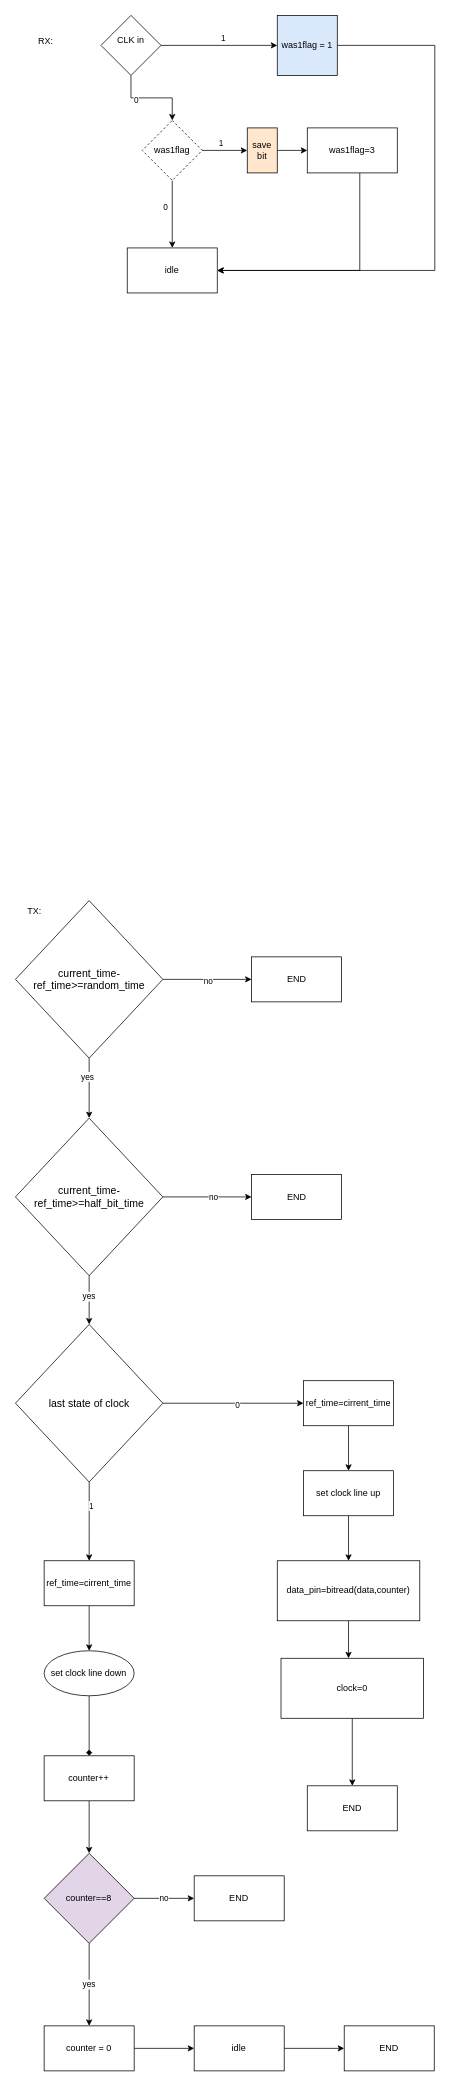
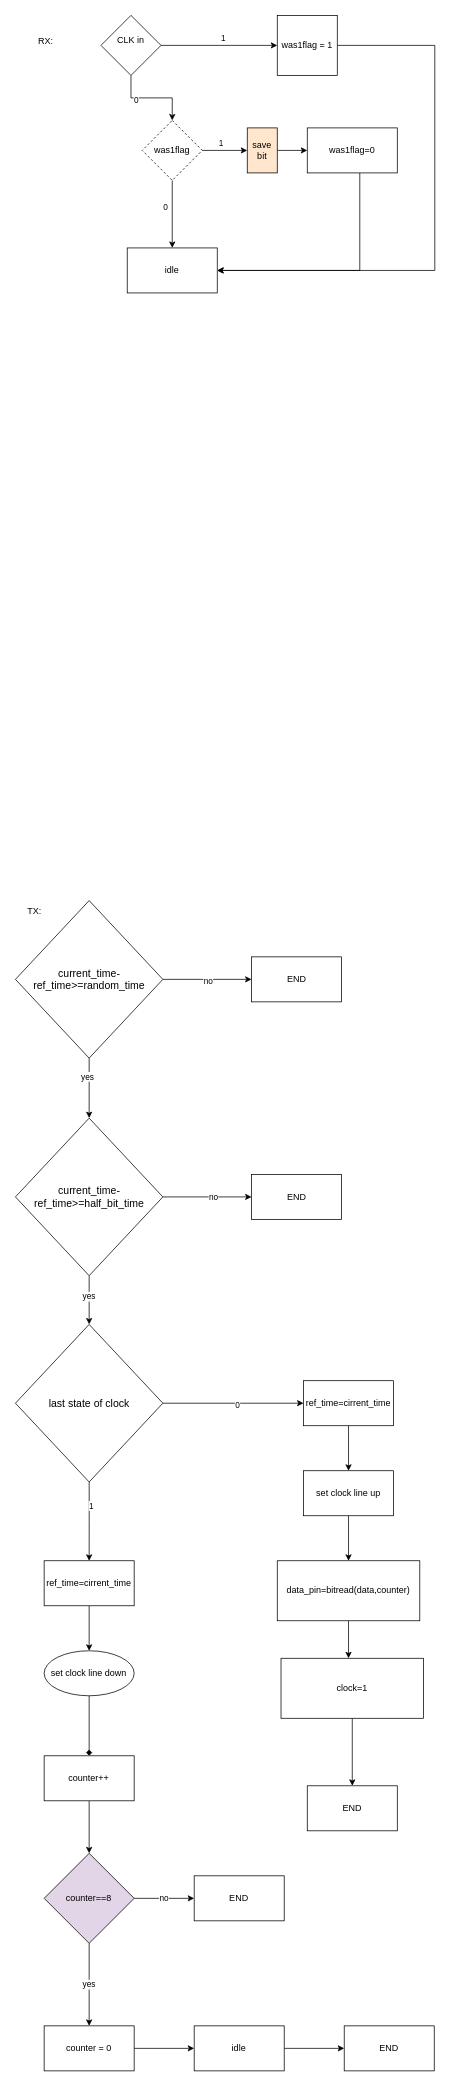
  <mxCell id="0" />
  <mxCell id="1" parent="0" />
  <mxCell id="2" style="edgeStyle=orthogonalEdgeStyle;rounded=0;orthogonalLoop=1;jettySize=auto;html=1;entryX=0;entryY=0.5;entryDx=0;entryDy=0;exitX=1;exitY=0.5;exitDx=0;exitDy=0;" parent="1" source="6" target="8" edge="1"><mxGeometry relative="1" as="geometry"><mxPoint x="339" y="50" as="targetPoint" /><mxPoint x="269" y="50" as="sourcePoint" /></mxGeometry></mxCell>
  <mxCell id="3" value="&lt;div&gt;1&lt;/div&gt;" style="edgeLabel;html=1;align=center;verticalAlign=middle;resizable=0;points=[];" parent="2" vertex="1" connectable="0"><mxGeometry x="0.177" y="-1" relative="1" as="geometry"><mxPoint x="-9" y="-11" as="offset" /></mxGeometry></mxCell>
  <mxCell id="4" value="" style="edgeStyle=orthogonalEdgeStyle;rounded=0;orthogonalLoop=1;jettySize=auto;html=1;" parent="1" source="6" target="13" edge="1"><mxGeometry relative="1" as="geometry" /></mxCell>
  <mxCell id="5" value="0" style="edgeLabel;html=1;align=center;verticalAlign=middle;resizable=0;points=[];" parent="4" vertex="1" connectable="0"><mxGeometry x="-0.24" y="-2" relative="1" as="geometry"><mxPoint x="-8" as="offset" /></mxGeometry></mxCell>
  <mxCell id="6" value="&#10;CLK in&#10;&#10;" style="rhombus;whiteSpace=wrap;html=1;" parent="1" vertex="1"><mxGeometry x="134" y="20" width="80" height="80" as="geometry" /></mxCell>
  <mxCell id="7" style="edgeStyle=orthogonalEdgeStyle;rounded=0;orthogonalLoop=1;jettySize=auto;html=1;entryX=1;entryY=0.5;entryDx=0;entryDy=0;" parent="1" source="8" target="18" edge="1"><mxGeometry relative="1" as="geometry"><Array as="points"><mxPoint x="579" y="60" /><mxPoint x="579" y="360" /></Array></mxGeometry></mxCell>
- <mxCell id="8" value="was1flag = 1" style="whiteSpace=wrap;html=1;aspect=fixed;fillColor=#dae8fc;" parent="1" vertex="1"><mxGeometry x="369" y="20" width="80" height="80" as="geometry" /></mxCell>
+ <mxCell id="8" value="was1flag = 1" style="whiteSpace=wrap;html=1;aspect=fixed;" parent="1" vertex="1"><mxGeometry x="369" y="20" width="80" height="80" as="geometry" /></mxCell>
  <mxCell id="9" value="" style="edgeStyle=orthogonalEdgeStyle;rounded=0;orthogonalLoop=1;jettySize=auto;html=1;" parent="1" source="13" target="15" edge="1"><mxGeometry relative="1" as="geometry" /></mxCell>
  <mxCell id="10" value="1" style="edgeLabel;html=1;align=center;verticalAlign=middle;resizable=0;points=[];" parent="9" vertex="1" connectable="0"><mxGeometry x="-0.187" y="-2" relative="1" as="geometry"><mxPoint y="-12" as="offset" /></mxGeometry></mxCell>
  <mxCell id="11" value="" style="edgeStyle=orthogonalEdgeStyle;rounded=0;orthogonalLoop=1;jettySize=auto;html=1;" parent="1" source="13" target="18" edge="1"><mxGeometry relative="1" as="geometry" /></mxCell>
  <mxCell id="12" value="0" style="edgeLabel;html=1;align=center;verticalAlign=middle;resizable=0;points=[];" parent="11" vertex="1" connectable="0"><mxGeometry x="-0.227" y="1" relative="1" as="geometry"><mxPoint x="-11" as="offset" /></mxGeometry></mxCell>
  <mxCell id="13" value="was1flag" style="rhombus;whiteSpace=wrap;html=1;dashed=1;" parent="1" vertex="1"><mxGeometry x="189" y="160" width="80" height="80" as="geometry" /></mxCell>
  <mxCell id="14" value="" style="edgeStyle=orthogonalEdgeStyle;rounded=0;orthogonalLoop=1;jettySize=auto;html=1;" parent="1" source="15" target="17" edge="1"><mxGeometry relative="1" as="geometry" /></mxCell>
  <mxCell id="15" value="save bit" style="whiteSpace=wrap;html=1;fillColor=#ffe6cc;" parent="1" vertex="1"><mxGeometry x="329" y="170" width="40" height="60" as="geometry" /></mxCell>
  <mxCell id="16" style="edgeStyle=orthogonalEdgeStyle;rounded=0;orthogonalLoop=1;jettySize=auto;html=1;entryX=1;entryY=0.5;entryDx=0;entryDy=0;" parent="1" source="17" target="18" edge="1"><mxGeometry relative="1" as="geometry"><Array as="points"><mxPoint x="479" y="360" /></Array></mxGeometry></mxCell>
- <mxCell id="17" value="was1flag=3" style="whiteSpace=wrap;html=1;" parent="1" vertex="1"><mxGeometry x="409" y="170" width="120" height="60" as="geometry" /></mxCell>
+ <mxCell id="17" value="was1flag=0" style="whiteSpace=wrap;html=1;" parent="1" vertex="1"><mxGeometry x="409" y="170" width="120" height="60" as="geometry" /></mxCell>
  <mxCell id="18" value="idle" style="whiteSpace=wrap;html=1;" parent="1" vertex="1"><mxGeometry x="169" y="330" width="120" height="60" as="geometry" /></mxCell>
  <mxCell id="19" value="&lt;div&gt;RX:&lt;/div&gt;" style="text;html=1;align=center;verticalAlign=middle;resizable=0;points=[];autosize=1;strokeColor=none;fillColor=none;" vertex="1" parent="1"><mxGeometry x="40" y="40" width="40" height="30" as="geometry" /></mxCell>
  <mxCell id="20" value="TX:" style="text;html=1;align=center;verticalAlign=middle;resizable=0;points=[];autosize=1;strokeColor=none;fillColor=none;" vertex="1" parent="1"><mxGeometry x="25" y="1200" width="40" height="30" as="geometry" /></mxCell>
  <mxCell id="21" value="" style="edgeStyle=orthogonalEdgeStyle;rounded=0;orthogonalLoop=1;jettySize=auto;html=1;" edge="1" parent="1" source="25" target="26"><mxGeometry relative="1" as="geometry" /></mxCell>
  <mxCell id="22" value="no" style="edgeLabel;html=1;align=center;verticalAlign=middle;resizable=0;points=[];" vertex="1" connectable="0" parent="21"><mxGeometry x="0.018" y="-2" relative="1" as="geometry"><mxPoint as="offset" /></mxGeometry></mxCell>
  <mxCell id="23" value="" style="edgeStyle=orthogonalEdgeStyle;rounded=0;orthogonalLoop=1;jettySize=auto;html=1;" edge="1" parent="1" source="25" target="31"><mxGeometry relative="1" as="geometry" /></mxCell>
  <mxCell id="24" value="yes" style="edgeLabel;html=1;align=center;verticalAlign=middle;resizable=0;points=[];" vertex="1" connectable="0" parent="23"><mxGeometry x="-0.4" y="-3" relative="1" as="geometry"><mxPoint as="offset" /></mxGeometry></mxCell>
  <mxCell id="25" value="&lt;span style=&quot;font-size: 14px;&quot;&gt;current_time-ref_time&amp;gt;=random_time&lt;/span&gt;" style="rhombus;whiteSpace=wrap;html=1;" vertex="1" parent="1"><mxGeometry x="20" y="1200" width="196.5" height="210" as="geometry" /></mxCell>
  <mxCell id="26" value="END" style="whiteSpace=wrap;html=1;" vertex="1" parent="1"><mxGeometry x="334.75" y="1275" width="120" height="60" as="geometry" /></mxCell>
  <mxCell id="27" value="" style="edgeStyle=orthogonalEdgeStyle;rounded=0;orthogonalLoop=1;jettySize=auto;html=1;" edge="1" parent="1" source="31" target="32"><mxGeometry relative="1" as="geometry" /></mxCell>
  <mxCell id="28" value="no" style="edgeLabel;html=1;align=center;verticalAlign=middle;resizable=0;points=[];" vertex="1" connectable="0" parent="27"><mxGeometry x="0.136" relative="1" as="geometry"><mxPoint as="offset" /></mxGeometry></mxCell>
  <mxCell id="29" value="" style="edgeStyle=orthogonalEdgeStyle;rounded=0;orthogonalLoop=1;jettySize=auto;html=1;" edge="1" parent="1" source="31" target="37"><mxGeometry relative="1" as="geometry" /></mxCell>
  <mxCell id="30" value="yes" style="edgeLabel;html=1;align=center;verticalAlign=middle;resizable=0;points=[];" vertex="1" connectable="0" parent="29"><mxGeometry x="-0.158" y="-1" relative="1" as="geometry"><mxPoint as="offset" /></mxGeometry></mxCell>
  <mxCell id="31" value="&lt;span style=&quot;font-size: 14px;&quot;&gt;current_time-ref_time&amp;gt;=half_bit_time&lt;/span&gt;" style="rhombus;whiteSpace=wrap;html=1;" vertex="1" parent="1"><mxGeometry x="20" y="1490" width="196.5" height="210" as="geometry" /></mxCell>
  <mxCell id="32" value="END" style="whiteSpace=wrap;html=1;" vertex="1" parent="1"><mxGeometry x="334.75" y="1565" width="120" height="60" as="geometry" /></mxCell>
  <mxCell id="33" value="" style="edgeStyle=orthogonalEdgeStyle;rounded=0;orthogonalLoop=1;jettySize=auto;html=1;entryX=0;entryY=0.5;entryDx=0;entryDy=0;" edge="1" parent="1" source="37" target="41"><mxGeometry relative="1" as="geometry"><mxPoint x="334.75" y="1885" as="targetPoint" /></mxGeometry></mxCell>
  <mxCell id="34" value="0" style="edgeLabel;html=1;align=center;verticalAlign=middle;resizable=0;points=[];" vertex="1" connectable="0" parent="33"><mxGeometry x="0.051" y="-2" relative="1" as="geometry"><mxPoint as="offset" /></mxGeometry></mxCell>
  <mxCell id="35" value="" style="edgeStyle=orthogonalEdgeStyle;rounded=0;orthogonalLoop=1;jettySize=auto;html=1;entryX=0.5;entryY=0;entryDx=0;entryDy=0;" edge="1" parent="1" source="37" target="50"><mxGeometry relative="1" as="geometry"><mxPoint x="118.25" y="2480" as="targetPoint" /></mxGeometry></mxCell>
  <mxCell id="36" value="1" style="edgeLabel;html=1;align=center;verticalAlign=middle;resizable=0;points=[];" vertex="1" connectable="0" parent="35"><mxGeometry x="-0.395" y="2" relative="1" as="geometry"><mxPoint as="offset" /></mxGeometry></mxCell>
  <mxCell id="37" value="&lt;span style=&quot;font-size: 14px;&quot;&gt;last state of clock&lt;/span&gt;" style="rhombus;whiteSpace=wrap;html=1;" vertex="1" parent="1"><mxGeometry x="20" y="1765" width="196.5" height="210" as="geometry" /></mxCell>
  <mxCell id="38" style="edgeStyle=orthogonalEdgeStyle;rounded=0;orthogonalLoop=1;jettySize=auto;html=1;entryX=0.5;entryY=0;entryDx=0;entryDy=0;" edge="1" parent="1" source="39" target="43"><mxGeometry relative="1" as="geometry" /></mxCell>
  <mxCell id="39" value="&lt;div&gt;set clock line up&lt;/div&gt;" style="rounded=0;whiteSpace=wrap;html=1;" vertex="1" parent="1"><mxGeometry x="404" y="1960" width="120" height="60" as="geometry" /></mxCell>
  <mxCell id="40" style="edgeStyle=orthogonalEdgeStyle;rounded=0;orthogonalLoop=1;jettySize=auto;html=1;entryX=0.5;entryY=0;entryDx=0;entryDy=0;" edge="1" parent="1" source="41" target="39"><mxGeometry relative="1" as="geometry" /></mxCell>
  <mxCell id="41" value="ref_time=cirrent_time" style="whiteSpace=wrap;html=1;" vertex="1" parent="1"><mxGeometry x="404" y="1840" width="120" height="60" as="geometry" /></mxCell>
  <mxCell id="42" value="" style="edgeStyle=orthogonalEdgeStyle;rounded=0;orthogonalLoop=1;jettySize=auto;html=1;exitX=0.5;exitY=1;exitDx=0;exitDy=0;" edge="1" parent="1" source="43" target="45"><mxGeometry relative="1" as="geometry"><Array as="points"><mxPoint x="464" y="2260" /><mxPoint x="464" y="2260" /></Array></mxGeometry></mxCell>
  <mxCell id="43" value="data_pin=bitread(data,counter)" style="whiteSpace=wrap;html=1;" vertex="1" parent="1"><mxGeometry x="369" y="2080" width="190" height="80" as="geometry" /></mxCell>
  <mxCell id="44" value="" style="edgeStyle=orthogonalEdgeStyle;rounded=0;orthogonalLoop=1;jettySize=auto;html=1;" edge="1" parent="1" source="45" target="46"><mxGeometry relative="1" as="geometry" /></mxCell>
- <mxCell id="45" value="clock=0" style="whiteSpace=wrap;html=1;" vertex="1" parent="1"><mxGeometry x="374" y="2210" width="190" height="80" as="geometry" /></mxCell>
+ <mxCell id="45" value="clock=1" style="whiteSpace=wrap;html=1;" vertex="1" parent="1"><mxGeometry x="374" y="2210" width="190" height="80" as="geometry" /></mxCell>
  <mxCell id="46" value="END" style="whiteSpace=wrap;html=1;" vertex="1" parent="1"><mxGeometry x="409" y="2380" width="120" height="60" as="geometry" /></mxCell>
  <mxCell id="47" value="" style="edgeStyle=orthogonalEdgeStyle;rounded=0;orthogonalLoop=1;jettySize=auto;html=1;endArrow=diamond;" edge="1" parent="1" source="48" target="52"><mxGeometry relative="1" as="geometry" /></mxCell>
  <mxCell id="48" value="&lt;div&gt;set clock line down&lt;/div&gt;" style="ellipse;whiteSpace=wrap;html=1;" vertex="1" parent="1"><mxGeometry x="58.25" y="2200" width="120" height="60" as="geometry" /></mxCell>
  <mxCell id="49" style="edgeStyle=orthogonalEdgeStyle;rounded=0;orthogonalLoop=1;jettySize=auto;html=1;entryX=0.5;entryY=0;entryDx=0;entryDy=0;" edge="1" parent="1" source="50" target="48"><mxGeometry relative="1" as="geometry" /></mxCell>
  <mxCell id="50" value="ref_time=cirrent_time" style="whiteSpace=wrap;html=1;" vertex="1" parent="1"><mxGeometry x="58.25" y="2080" width="120" height="60" as="geometry" /></mxCell>
  <mxCell id="51" value="" style="edgeStyle=orthogonalEdgeStyle;rounded=0;orthogonalLoop=1;jettySize=auto;html=1;" edge="1" parent="1" source="52" target="55"><mxGeometry relative="1" as="geometry" /></mxCell>
  <mxCell id="52" value="counter++" style="whiteSpace=wrap;html=1;rounded=0;" vertex="1" parent="1"><mxGeometry x="58.25" y="2340" width="120" height="60" as="geometry" /></mxCell>
  <mxCell id="53" value="no" style="edgeStyle=orthogonalEdgeStyle;rounded=0;orthogonalLoop=1;jettySize=auto;html=1;" edge="1" parent="1" source="55" target="56"><mxGeometry relative="1" as="geometry" /></mxCell>
  <mxCell id="54" value="yes" style="edgeStyle=orthogonalEdgeStyle;rounded=0;orthogonalLoop=1;jettySize=auto;html=1;" edge="1" parent="1" source="55" target="58"><mxGeometry relative="1" as="geometry" /></mxCell>
  <mxCell id="55" value="counter==8" style="rhombus;whiteSpace=wrap;html=1;rounded=0;fillColor=#e1d5e7;" vertex="1" parent="1"><mxGeometry x="58.25" y="2470" width="120" height="120" as="geometry" /></mxCell>
  <mxCell id="56" value="END" style="whiteSpace=wrap;html=1;rounded=0;" vertex="1" parent="1"><mxGeometry x="258.25" y="2500" width="120" height="60" as="geometry" /></mxCell>
  <mxCell id="57" style="edgeStyle=orthogonalEdgeStyle;rounded=0;orthogonalLoop=1;jettySize=auto;html=1;entryX=0;entryY=0.5;entryDx=0;entryDy=0;" edge="1" parent="1" source="58" target="60"><mxGeometry relative="1" as="geometry"><mxPoint x="320" y="2730" as="targetPoint" /></mxGeometry></mxCell>
  <mxCell id="58" value="&lt;div&gt;counter = 0&lt;/div&gt;" style="whiteSpace=wrap;html=1;rounded=0;" vertex="1" parent="1"><mxGeometry x="58.25" y="2700" width="120" height="60" as="geometry" /></mxCell>
  <mxCell id="59" value="" style="edgeStyle=orthogonalEdgeStyle;rounded=0;orthogonalLoop=1;jettySize=auto;html=1;" edge="1" parent="1" source="60" target="61"><mxGeometry relative="1" as="geometry" /></mxCell>
  <mxCell id="60" value="idle" style="whiteSpace=wrap;html=1;" vertex="1" parent="1"><mxGeometry x="258.25" y="2700" width="120" height="60" as="geometry" /></mxCell>
  <mxCell id="61" value="END" style="whiteSpace=wrap;html=1;" vertex="1" parent="1"><mxGeometry x="458.25" y="2700" width="120" height="60" as="geometry" /></mxCell>
